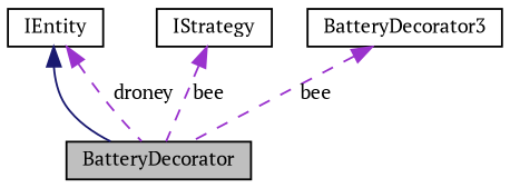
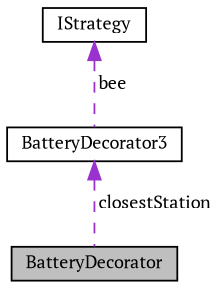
  digraph {
    fontname="PT Serif"
    node [color=black fillcolor=white fontname="PT Serif" fontsize=10 shape=record style=filled]
    edge [color=darkorchid3 dir=back fontname="PT Serif" fontsize=10 labelfontname=Helvetica labelfontsize=10 style=dashed]
    n1 [fillcolor=grey75 fontcolor=black height=0.2 label=BatteryDecorator width=0.4]
-   n2 [height=0.2 label=IEntity width=0.4]
    n3 [height=0.2 label=IStrategy width=0.4]
    n4 [height=0.2 label=BatteryDecorator3 width=0.4]
-   n2 -> n1 [color=midnightblue style=solid]
-   n2 -> n1 [label=" droney"]
-   n3 -> n1 [label=" bee"]
-   n4 -> n1 [label=" bee"]
+   n3 -> n4 [label=" bee"]
+   n4 -> n1 [label=" closestStation"]
  }
